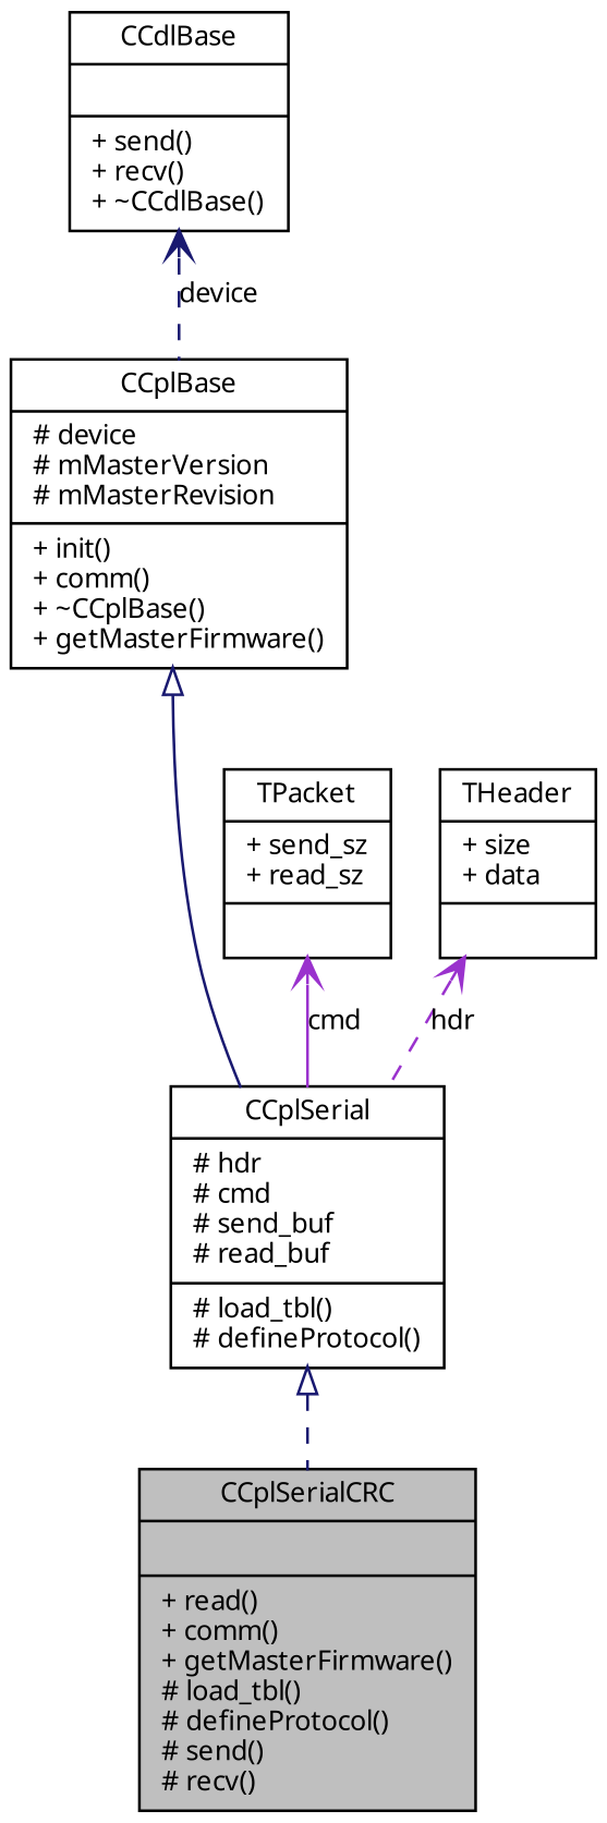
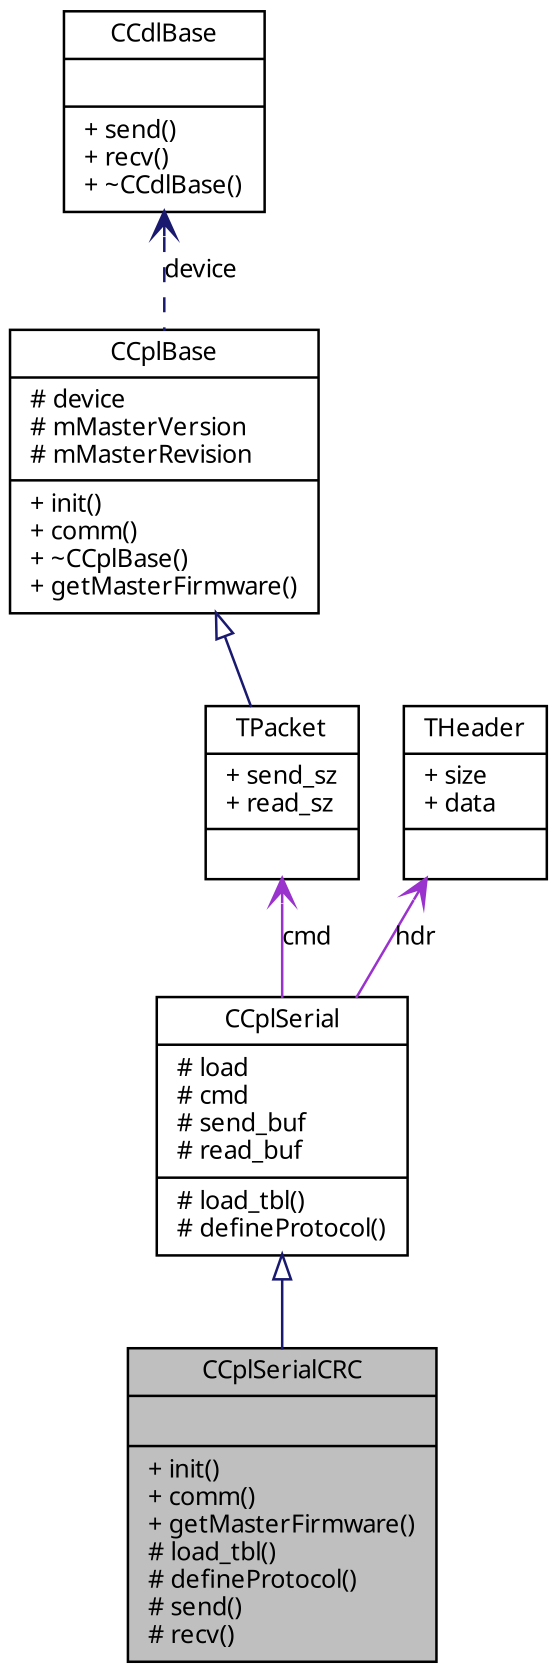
  digraph {
    node [color=black fillcolor=white fontname="FreeSans.ttf" fontsize=10 shape=record style=filled]
    edge [arrowtail=open color=midnightblue dir=back fontname="FreeSans.ttf" fontsize=10 labelfontname="FreeSans.ttf" labelfontsize=10 style=solid]
-   n1 [fillcolor=grey75 fontcolor=black height=0.2 label="{CCplSerialCRC\n||+ read()\l+ comm()\l+ getMasterFirmware()\l# load_tbl()\l# defineProtocol()\l# send()\l# recv()\l}" width=0.4]
-   n2 [height=0.2 label="{CCplSerial\n|# hdr\l# cmd\l# send_buf\l# read_buf\l|# load_tbl()\l# defineProtocol()\l}" width=0.4]
+   n1 [fillcolor=grey75 fontcolor=black height=0.2 label="{CCplSerialCRC\n||+ init()\l+ comm()\l+ getMasterFirmware()\l# load_tbl()\l# defineProtocol()\l# send()\l# recv()\l}" width=0.4]
+   n2 [height=0.2 label="{CCplSerial\n|# load\l# cmd\l# send_buf\l# read_buf\l|# load_tbl()\l# defineProtocol()\l}" width=0.4]
    n3 [height=0.2 label="{CCplBase\n|# device\l# mMasterVersion\l# mMasterRevision\l|+ init()\l+ comm()\l+ ~CCplBase()\l+ getMasterFirmware()\l}" width=0.4]
    n4 [height=0.2 label="{CCdlBase\n||+ send()\l+ recv()\l+ ~CCdlBase()\l}" width=0.4]
    n5 [height=0.2 label="{THeader\n|+ size\l+ data\l|}" width=0.4]
    n6 [height=0.2 label="{TPacket\n|+ send_sz\l+ read_sz\l|}" width=0.4]
-   n2 -> n1 [arrowtail=empty style=dashed]
-   n3 -> n2 [arrowtail=empty]
+   n2 -> n1 [arrowtail=empty]
+   n3 -> n6 [arrowtail=empty]
    n4 -> n3 [label=device style=dashed]
-   n5 -> n2 [color=darkorchid3 label=hdr style=dashed]
+   n5 -> n2 [color=darkorchid3 label=hdr]
    n6 -> n2 [color=darkorchid3 label=cmd]
  }
